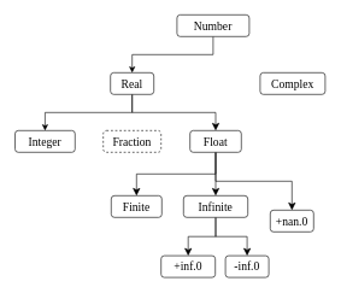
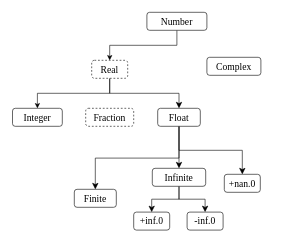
  <mxCell id="0" />
  <mxCell id="1" parent="0" />
  <mxCell id="2" style="edgeStyle=orthogonalEdgeStyle;rounded=0;orthogonalLoop=1;jettySize=auto;html=1;exitX=0.5;exitY=1;exitDx=0;exitDy=0;entryX=0.5;entryY=0;entryDx=0;entryDy=0;fontFamily=Ubuntu;fontSize=16;fontColor=default;" parent="1" source="3" target="7" edge="1"><mxGeometry relative="1" as="geometry" /></mxCell>
  <mxCell id="3" value="Number" style="rounded=1;whiteSpace=wrap;html=1;fontSize=16;fontFamily=Ubuntu;" parent="1" vertex="1"><mxGeometry x="244" y="20" width="100" height="30" as="geometry" /></mxCell>
- <mxCell id="4" value="Complex" style="whiteSpace=wrap;html=1;rounded=1;fontSize=16;fontFamily=Ubuntu;" parent="1" vertex="1"><mxGeometry x="359" y="100" width="90" height="30" as="geometry" /></mxCell>
+ <mxCell id="4" value="Complex" style="whiteSpace=wrap;html=1;rounded=1;fontSize=16;fontFamily=Ubuntu;" parent="1" vertex="1"><mxGeometry x="344" y="95" width="90" height="30" as="geometry" /></mxCell>
  <mxCell id="5" style="edgeStyle=orthogonalEdgeStyle;rounded=0;orthogonalLoop=1;jettySize=auto;html=1;exitX=0.5;exitY=1;exitDx=0;exitDy=0;entryX=0.5;entryY=0;entryDx=0;entryDy=0;fontFamily=Ubuntu;fontSize=16;fontColor=default;" parent="1" source="7" target="13" edge="1"><mxGeometry relative="1" as="geometry" /></mxCell>
  <mxCell id="6" style="edgeStyle=orthogonalEdgeStyle;rounded=0;orthogonalLoop=1;jettySize=auto;html=1;exitX=0.5;exitY=1;exitDx=0;exitDy=0;entryX=0.5;entryY=0;entryDx=0;entryDy=0;fontSize=12;startSize=8;endSize=8;" edge="1" parent="1" source="7" target="11"><mxGeometry relative="1" as="geometry" /></mxCell>
- <mxCell id="7" value="Real" style="rounded=1;whiteSpace=wrap;html=1;fontSize=16;fontFamily=Ubuntu;" parent="1" vertex="1"><mxGeometry x="152" y="100" width="60" height="30" as="geometry" /></mxCell>
+ <mxCell id="7" value="Real" style="rounded=1;whiteSpace=wrap;html=1;fontSize=16;fontFamily=Ubuntu;dashed=1;" parent="1" vertex="1"><mxGeometry x="152" y="100" width="60" height="30" as="geometry" /></mxCell>
  <mxCell id="8" style="edgeStyle=elbowEdgeStyle;rounded=0;orthogonalLoop=1;jettySize=auto;html=1;exitX=0.5;exitY=1;exitDx=0;exitDy=0;entryX=0.5;entryY=0;entryDx=0;entryDy=0;fontSize=12;startSize=8;endSize=8;elbow=vertical;" parent="1" source="11" target="17" edge="1"><mxGeometry relative="1" as="geometry" /></mxCell>
  <mxCell id="9" style="edgeStyle=elbowEdgeStyle;rounded=0;orthogonalLoop=1;jettySize=auto;html=1;exitX=0.5;exitY=1;exitDx=0;exitDy=0;entryX=0.5;entryY=0;entryDx=0;entryDy=0;fontSize=12;startSize=8;endSize=8;elbow=vertical;" parent="1" source="11" target="16" edge="1"><mxGeometry relative="1" as="geometry" /></mxCell>
  <mxCell id="10" style="edgeStyle=orthogonalEdgeStyle;rounded=0;orthogonalLoop=1;jettySize=auto;html=1;exitX=0.5;exitY=1;exitDx=0;exitDy=0;fontSize=12;startSize=8;endSize=8;" edge="1" parent="1" source="11" target="20"><mxGeometry relative="1" as="geometry" /></mxCell>
  <mxCell id="11" value="Float" style="rounded=1;whiteSpace=wrap;html=1;fontSize=16;fontFamily=Ubuntu;" parent="1" vertex="1"><mxGeometry x="262" y="180" width="71" height="30" as="geometry" /></mxCell>
  <mxCell id="12" value="Fraction" style="rounded=1;whiteSpace=wrap;html=1;fontSize=16;fontFamily=Ubuntu;dashed=1;" parent="1" vertex="1"><mxGeometry x="142" y="180" width="80" height="30" as="geometry" /></mxCell>
  <mxCell id="13" value="Integer" style="rounded=1;whiteSpace=wrap;html=1;fontSize=16;fontFamily=Ubuntu;" parent="1" vertex="1"><mxGeometry x="20" y="180" width="83" height="30" as="geometry" /></mxCell>
- <mxCell id="14" value="+inf.0" style="rounded=1;whiteSpace=wrap;html=1;fontSize=16;fontFamily=Ubuntu;" parent="1" vertex="1"><mxGeometry x="222" y="353" width="75" height="30" as="geometry" /></mxCell>
+ <mxCell id="14" value="+inf.0" style="rounded=1;whiteSpace=wrap;html=1;fontSize=16;fontFamily=Ubuntu;" parent="1" vertex="1"><mxGeometry x="222" y="353" width="60" height="30" as="geometry" /></mxCell>
  <mxCell id="15" value="-inf.0" style="rounded=1;whiteSpace=wrap;html=1;fontSize=16;fontFamily=Ubuntu;" parent="1" vertex="1"><mxGeometry x="311" y="353" width="60" height="30" as="geometry" /></mxCell>
  <mxCell id="16" value="+nan.0" style="rounded=1;whiteSpace=wrap;html=1;fontSize=16;fontFamily=Ubuntu;" parent="1" vertex="1"><mxGeometry x="373" y="290" width="60" height="30" as="geometry" /></mxCell>
- <mxCell id="17" value="Finite" style="rounded=1;whiteSpace=wrap;html=1;fontSize=16;fontFamily=Ubuntu;" parent="1" vertex="1"><mxGeometry x="153" y="270" width="70" height="30" as="geometry" /></mxCell>
+ <mxCell id="17" value="Finite" style="rounded=1;whiteSpace=wrap;html=1;fontSize=16;fontFamily=Ubuntu;" parent="1" vertex="1"><mxGeometry x="123" y="315" width="70" height="30" as="geometry" /></mxCell>
  <mxCell id="18" style="edgeStyle=orthogonalEdgeStyle;rounded=0;orthogonalLoop=1;jettySize=auto;html=1;exitX=0.5;exitY=1;exitDx=0;exitDy=0;entryX=0.5;entryY=0;entryDx=0;entryDy=0;fontSize=12;startSize=8;endSize=8;" edge="1" parent="1" source="20" target="14"><mxGeometry relative="1" as="geometry" /></mxCell>
  <mxCell id="19" style="edgeStyle=orthogonalEdgeStyle;rounded=0;orthogonalLoop=1;jettySize=auto;html=1;exitX=0.5;exitY=1;exitDx=0;exitDy=0;entryX=0.5;entryY=0;entryDx=0;entryDy=0;fontSize=12;startSize=8;endSize=8;" edge="1" parent="1" source="20" target="15"><mxGeometry relative="1" as="geometry" /></mxCell>
- <mxCell id="20" value="Infinite" style="rounded=1;whiteSpace=wrap;html=1;fontSize=16;fontFamily=Ubuntu;" vertex="1" parent="1"><mxGeometry x="253" y="270" width="89" height="30" as="geometry" /></mxCell>
+ <mxCell id="20" value="Infinite" style="rounded=1;whiteSpace=wrap;html=1;fontSize=16;fontFamily=Ubuntu;" vertex="1" parent="1"><mxGeometry x="253" y="280" width="89" height="30" as="geometry" /></mxCell>
